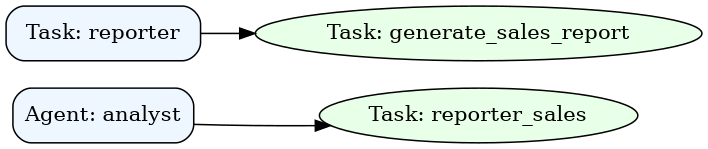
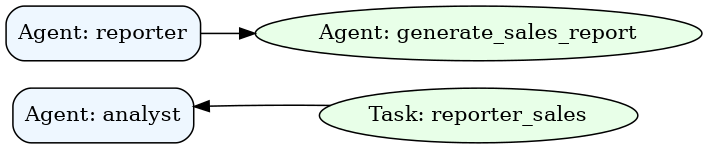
  digraph {
    rankdir=LR
    node [fillcolor="#eef7ff" shape=box style="rounded,filled"]
    n1 [label="Agent: analyst"]
    n2 [fillcolor="#e8ffe8" label="Task: reporter_sales" shape=oval style=filled]
-   n3 [label="Task: reporter"]
-   n4 [fillcolor="#e8ffe8" label="Task: generate_sales_report" shape=oval style=filled]
-   n1 -> n2
+   n3 [label="Agent: reporter"]
+   n4 [fillcolor="#e8ffe8" label="Agent: generate_sales_report" shape=oval style=filled]
+   n2 -> n1
    n3 -> n4
  }
